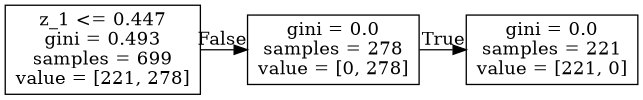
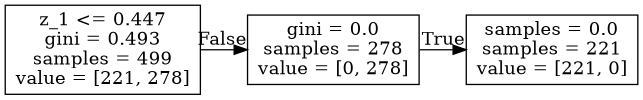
  digraph {
    rankdir=LR
    node [shape=box]
    edge [labeldistance=2.5]
-   n1 [label="z_1 <= 0.447\ngini = 0.493\nsamples = 699\nvalue = [221, 278]"]
+   n1 [label="z_1 <= 0.447\ngini = 0.493\nsamples = 499\nvalue = [221, 278]"]
    n2 [label="gini = 0.0\nsamples = 278\nvalue = [0, 278]"]
-   n3 [label="gini = 0.0\nsamples = 221\nvalue = [221, 0]"]
+   n3 [label="samples = 0.0\nsamples = 221\nvalue = [221, 0]"]
    n1 -> n2 [headlabel=False labelangle=-45]
    n2 -> n3 [headlabel=True labelangle=45]
  }
